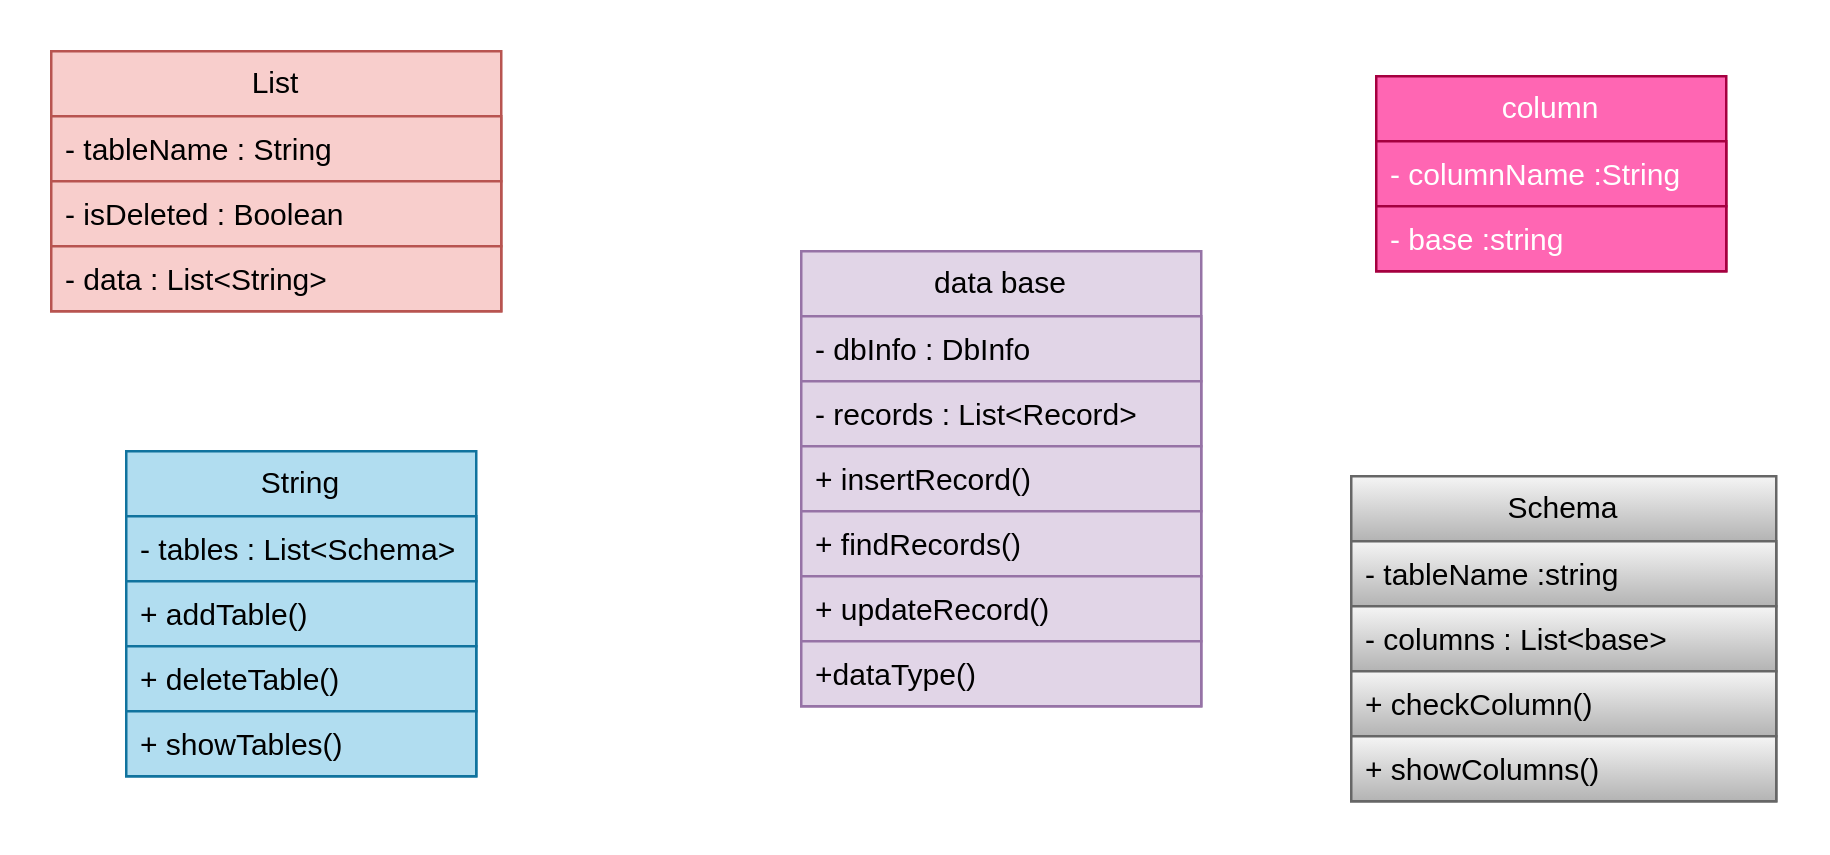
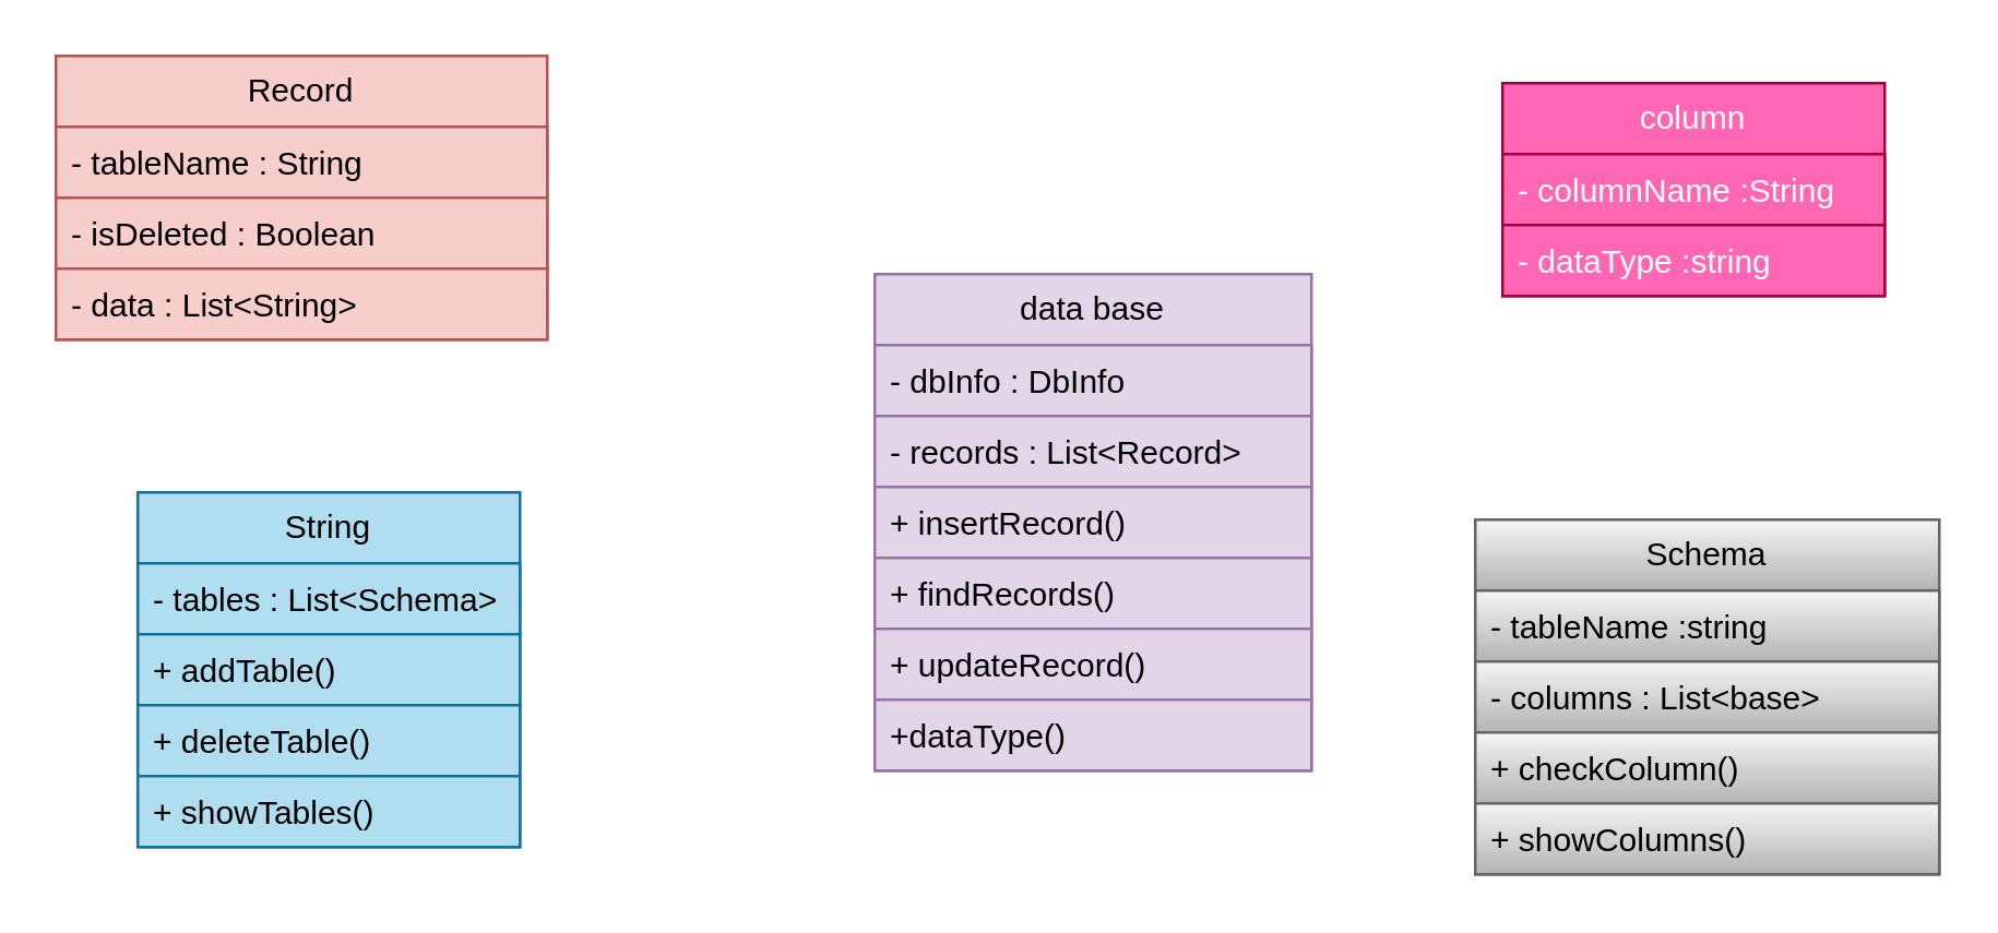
  <mxCell id="0" />
  <mxCell id="1" parent="0" />
  <mxCell id="2" value="data base" style="swimlane;fontStyle=0;childLayout=stackLayout;horizontal=1;startSize=26;fillColor=#e1d5e7;horizontalStack=0;resizeParent=1;resizeParentMax=0;resizeLast=0;collapsible=1;marginBottom=0;whiteSpace=wrap;html=1;strokeColor=#9673a6;" parent="1" vertex="1"><mxGeometry x="320" y="100" width="160" height="182" as="geometry" /></mxCell>
  <mxCell id="3" value="- dbInfo : DbInfo" style="text;strokeColor=#9673a6;fillColor=#e1d5e7;align=left;verticalAlign=top;spacingLeft=4;spacingRight=4;overflow=hidden;rotatable=0;points=[[0,0.5],[1,0.5]];portConstraint=eastwest;whiteSpace=wrap;html=1;" parent="2" vertex="1"><mxGeometry y="26" width="160" height="26" as="geometry" /></mxCell>
  <mxCell id="4" value="- records : List&amp;lt;Record&amp;gt;" style="text;strokeColor=#9673a6;fillColor=#e1d5e7;align=left;verticalAlign=top;spacingLeft=4;spacingRight=4;overflow=hidden;rotatable=0;points=[[0,0.5],[1,0.5]];portConstraint=eastwest;whiteSpace=wrap;html=1;" parent="2" vertex="1"><mxGeometry y="52" width="160" height="26" as="geometry" /></mxCell>
  <mxCell id="5" value="+ insertRecord()" style="text;strokeColor=#9673a6;fillColor=#e1d5e7;align=left;verticalAlign=top;spacingLeft=4;spacingRight=4;overflow=hidden;rotatable=0;points=[[0,0.5],[1,0.5]];portConstraint=eastwest;whiteSpace=wrap;html=1;" parent="2" vertex="1"><mxGeometry y="78" width="160" height="26" as="geometry" /></mxCell>
  <mxCell id="6" value="+ findRecords()" style="text;strokeColor=#9673a6;fillColor=#e1d5e7;align=left;verticalAlign=top;spacingLeft=4;spacingRight=4;overflow=hidden;rotatable=0;points=[[0,0.5],[1,0.5]];portConstraint=eastwest;whiteSpace=wrap;html=1;" parent="2" vertex="1"><mxGeometry y="104" width="160" height="26" as="geometry" /></mxCell>
  <mxCell id="7" value="+ updateRecord()&lt;div&gt;&lt;br&gt;&lt;/div&gt;" style="text;strokeColor=#9673a6;fillColor=#e1d5e7;align=left;verticalAlign=top;spacingLeft=4;spacingRight=4;overflow=hidden;rotatable=0;points=[[0,0.5],[1,0.5]];portConstraint=eastwest;whiteSpace=wrap;html=1;" parent="2" vertex="1"><mxGeometry y="130" width="160" height="26" as="geometry" /></mxCell>
  <mxCell id="8" value="+dataType()" style="text;strokeColor=#9673a6;fillColor=#e1d5e7;align=left;verticalAlign=top;spacingLeft=4;spacingRight=4;overflow=hidden;rotatable=0;points=[[0,0.5],[1,0.5]];portConstraint=eastwest;whiteSpace=wrap;html=1;" parent="2" vertex="1"><mxGeometry y="156" width="160" height="26" as="geometry" /></mxCell>
- <mxCell id="9" value="List" style="swimlane;fontStyle=0;childLayout=stackLayout;horizontal=1;startSize=26;fillColor=#f8cecc;horizontalStack=0;resizeParent=1;resizeParentMax=0;resizeLast=0;collapsible=1;marginBottom=0;whiteSpace=wrap;html=1;strokeColor=#b85450;" parent="1" vertex="1"><mxGeometry x="20" y="20" width="180" height="104" as="geometry" /></mxCell>
+ <mxCell id="9" value="Record" style="swimlane;fontStyle=0;childLayout=stackLayout;horizontal=1;startSize=26;fillColor=#f8cecc;horizontalStack=0;resizeParent=1;resizeParentMax=0;resizeLast=0;collapsible=1;marginBottom=0;whiteSpace=wrap;html=1;strokeColor=#b85450;" parent="1" vertex="1"><mxGeometry x="20" y="20" width="180" height="104" as="geometry" /></mxCell>
  <mxCell id="10" value="- tableName : String " style="text;strokeColor=#b85450;fillColor=#f8cecc;align=left;verticalAlign=top;spacingLeft=4;spacingRight=4;overflow=hidden;rotatable=0;points=[[0,0.5],[1,0.5]];portConstraint=eastwest;whiteSpace=wrap;html=1;" parent="9" vertex="1"><mxGeometry y="26" width="180" height="26" as="geometry" /></mxCell>
  <mxCell id="11" value="- isDeleted : Boolean " style="text;strokeColor=#b85450;fillColor=#f8cecc;align=left;verticalAlign=top;spacingLeft=4;spacingRight=4;overflow=hidden;rotatable=0;points=[[0,0.5],[1,0.5]];portConstraint=eastwest;whiteSpace=wrap;html=1;" parent="9" vertex="1"><mxGeometry y="52" width="180" height="26" as="geometry" /></mxCell>
  <mxCell id="12" value="- data : List&amp;lt;String&amp;gt;" style="text;strokeColor=#b85450;fillColor=#f8cecc;align=left;verticalAlign=top;spacingLeft=4;spacingRight=4;overflow=hidden;rotatable=0;points=[[0,0.5],[1,0.5]];portConstraint=eastwest;whiteSpace=wrap;html=1;" parent="9" vertex="1"><mxGeometry y="78" width="180" height="26" as="geometry" /></mxCell>
  <mxCell id="13" value="column" style="swimlane;fontStyle=0;childLayout=stackLayout;horizontal=1;startSize=26;fillColor=light-dark(#FF66B3,#FF90F3);horizontalStack=0;resizeParent=1;resizeParentMax=0;resizeLast=0;collapsible=1;marginBottom=0;whiteSpace=wrap;html=1;fontColor=#ffffff;strokeColor=#A50040;" parent="1" vertex="1"><mxGeometry x="550" y="30" width="140" height="78" as="geometry" /></mxCell>
  <mxCell id="14" value="- columnName :String" style="text;strokeColor=#A50040;fillColor=#FF66B3;align=left;verticalAlign=top;spacingLeft=4;spacingRight=4;overflow=hidden;rotatable=0;points=[[0,0.5],[1,0.5]];portConstraint=eastwest;whiteSpace=wrap;html=1;fontColor=#ffffff;" parent="13" vertex="1"><mxGeometry y="26" width="140" height="26" as="geometry" /></mxCell>
- <mxCell id="15" value="- base :string" style="text;strokeColor=#A50040;fillColor=#FF66B3;align=left;verticalAlign=top;spacingLeft=4;spacingRight=4;overflow=hidden;rotatable=0;points=[[0,0.5],[1,0.5]];portConstraint=eastwest;whiteSpace=wrap;html=1;fontColor=#ffffff;" parent="13" vertex="1"><mxGeometry y="52" width="140" height="26" as="geometry" /></mxCell>
+ <mxCell id="15" value="- dataType :string" style="text;strokeColor=#A50040;fillColor=#FF66B3;align=left;verticalAlign=top;spacingLeft=4;spacingRight=4;overflow=hidden;rotatable=0;points=[[0,0.5],[1,0.5]];portConstraint=eastwest;whiteSpace=wrap;html=1;fontColor=#ffffff;" parent="13" vertex="1"><mxGeometry y="52" width="140" height="26" as="geometry" /></mxCell>
  <mxCell id="16" value="String" style="swimlane;fontStyle=0;childLayout=stackLayout;horizontal=1;startSize=26;fillColor=#b1ddf0;horizontalStack=0;resizeParent=1;resizeParentMax=0;resizeLast=0;collapsible=1;marginBottom=0;whiteSpace=wrap;html=1;strokeColor=#10739e;" parent="1" vertex="1"><mxGeometry x="50" y="180" width="140" height="130" as="geometry" /></mxCell>
  <mxCell id="17" value="- tables : List&amp;lt;Schema&amp;gt;" style="text;strokeColor=#10739e;fillColor=#b1ddf0;align=left;verticalAlign=top;spacingLeft=4;spacingRight=4;overflow=hidden;rotatable=0;points=[[0,0.5],[1,0.5]];portConstraint=eastwest;whiteSpace=wrap;html=1;" parent="16" vertex="1"><mxGeometry y="26" width="140" height="26" as="geometry" /></mxCell>
  <mxCell id="18" value="+ addTable()" style="text;strokeColor=#10739e;fillColor=#b1ddf0;align=left;verticalAlign=top;spacingLeft=4;spacingRight=4;overflow=hidden;rotatable=0;points=[[0,0.5],[1,0.5]];portConstraint=eastwest;whiteSpace=wrap;html=1;" parent="16" vertex="1"><mxGeometry y="52" width="140" height="26" as="geometry" /></mxCell>
  <mxCell id="19" value="+ deleteTable()" style="text;strokeColor=#10739e;fillColor=#b1ddf0;align=left;verticalAlign=top;spacingLeft=4;spacingRight=4;overflow=hidden;rotatable=0;points=[[0,0.5],[1,0.5]];portConstraint=eastwest;whiteSpace=wrap;html=1;" parent="16" vertex="1"><mxGeometry y="78" width="140" height="26" as="geometry" /></mxCell>
  <mxCell id="20" value="+ showTables()" style="text;strokeColor=#10739e;fillColor=#b1ddf0;align=left;verticalAlign=top;spacingLeft=4;spacingRight=4;overflow=hidden;rotatable=0;points=[[0,0.5],[1,0.5]];portConstraint=eastwest;whiteSpace=wrap;html=1;" parent="16" vertex="1"><mxGeometry y="104" width="140" height="26" as="geometry" /></mxCell>
  <mxCell id="21" value="Schema" style="swimlane;fontStyle=0;childLayout=stackLayout;horizontal=1;startSize=26;fillColor=#f5f5f5;horizontalStack=0;resizeParent=1;resizeParentMax=0;resizeLast=0;collapsible=1;marginBottom=0;whiteSpace=wrap;html=1;gradientColor=#b3b3b3;strokeColor=#666666;" parent="1" vertex="1"><mxGeometry x="540" y="190" width="170" height="130" as="geometry" /></mxCell>
  <mxCell id="22" value="- tableName :string" style="text;strokeColor=#666666;fillColor=#f5f5f5;align=left;verticalAlign=top;spacingLeft=4;spacingRight=4;overflow=hidden;rotatable=0;points=[[0,0.5],[1,0.5]];portConstraint=eastwest;whiteSpace=wrap;html=1;gradientColor=#b3b3b3;" parent="21" vertex="1"><mxGeometry y="26" width="170" height="26" as="geometry" /></mxCell>
  <mxCell id="23" value="- columns : List&amp;lt;base&amp;gt;" style="text;strokeColor=#666666;fillColor=#f5f5f5;align=left;verticalAlign=top;spacingLeft=4;spacingRight=4;overflow=hidden;rotatable=0;points=[[0,0.5],[1,0.5]];portConstraint=eastwest;whiteSpace=wrap;html=1;gradientColor=#b3b3b3;" parent="21" vertex="1"><mxGeometry y="52" width="170" height="26" as="geometry" /></mxCell>
  <mxCell id="24" value="+ checkColumn()" style="text;strokeColor=#666666;fillColor=#f5f5f5;align=left;verticalAlign=top;spacingLeft=4;spacingRight=4;overflow=hidden;rotatable=0;points=[[0,0.5],[1,0.5]];portConstraint=eastwest;whiteSpace=wrap;html=1;gradientColor=#b3b3b3;" parent="21" vertex="1"><mxGeometry y="78" width="170" height="26" as="geometry" /></mxCell>
  <mxCell id="25" value="+ showColumns()" style="text;strokeColor=#666666;fillColor=#f5f5f5;align=left;verticalAlign=top;spacingLeft=4;spacingRight=4;overflow=hidden;rotatable=0;points=[[0,0.5],[1,0.5]];portConstraint=eastwest;whiteSpace=wrap;html=1;gradientColor=#b3b3b3;" parent="21" vertex="1"><mxGeometry y="104" width="170" height="26" as="geometry" /></mxCell>
